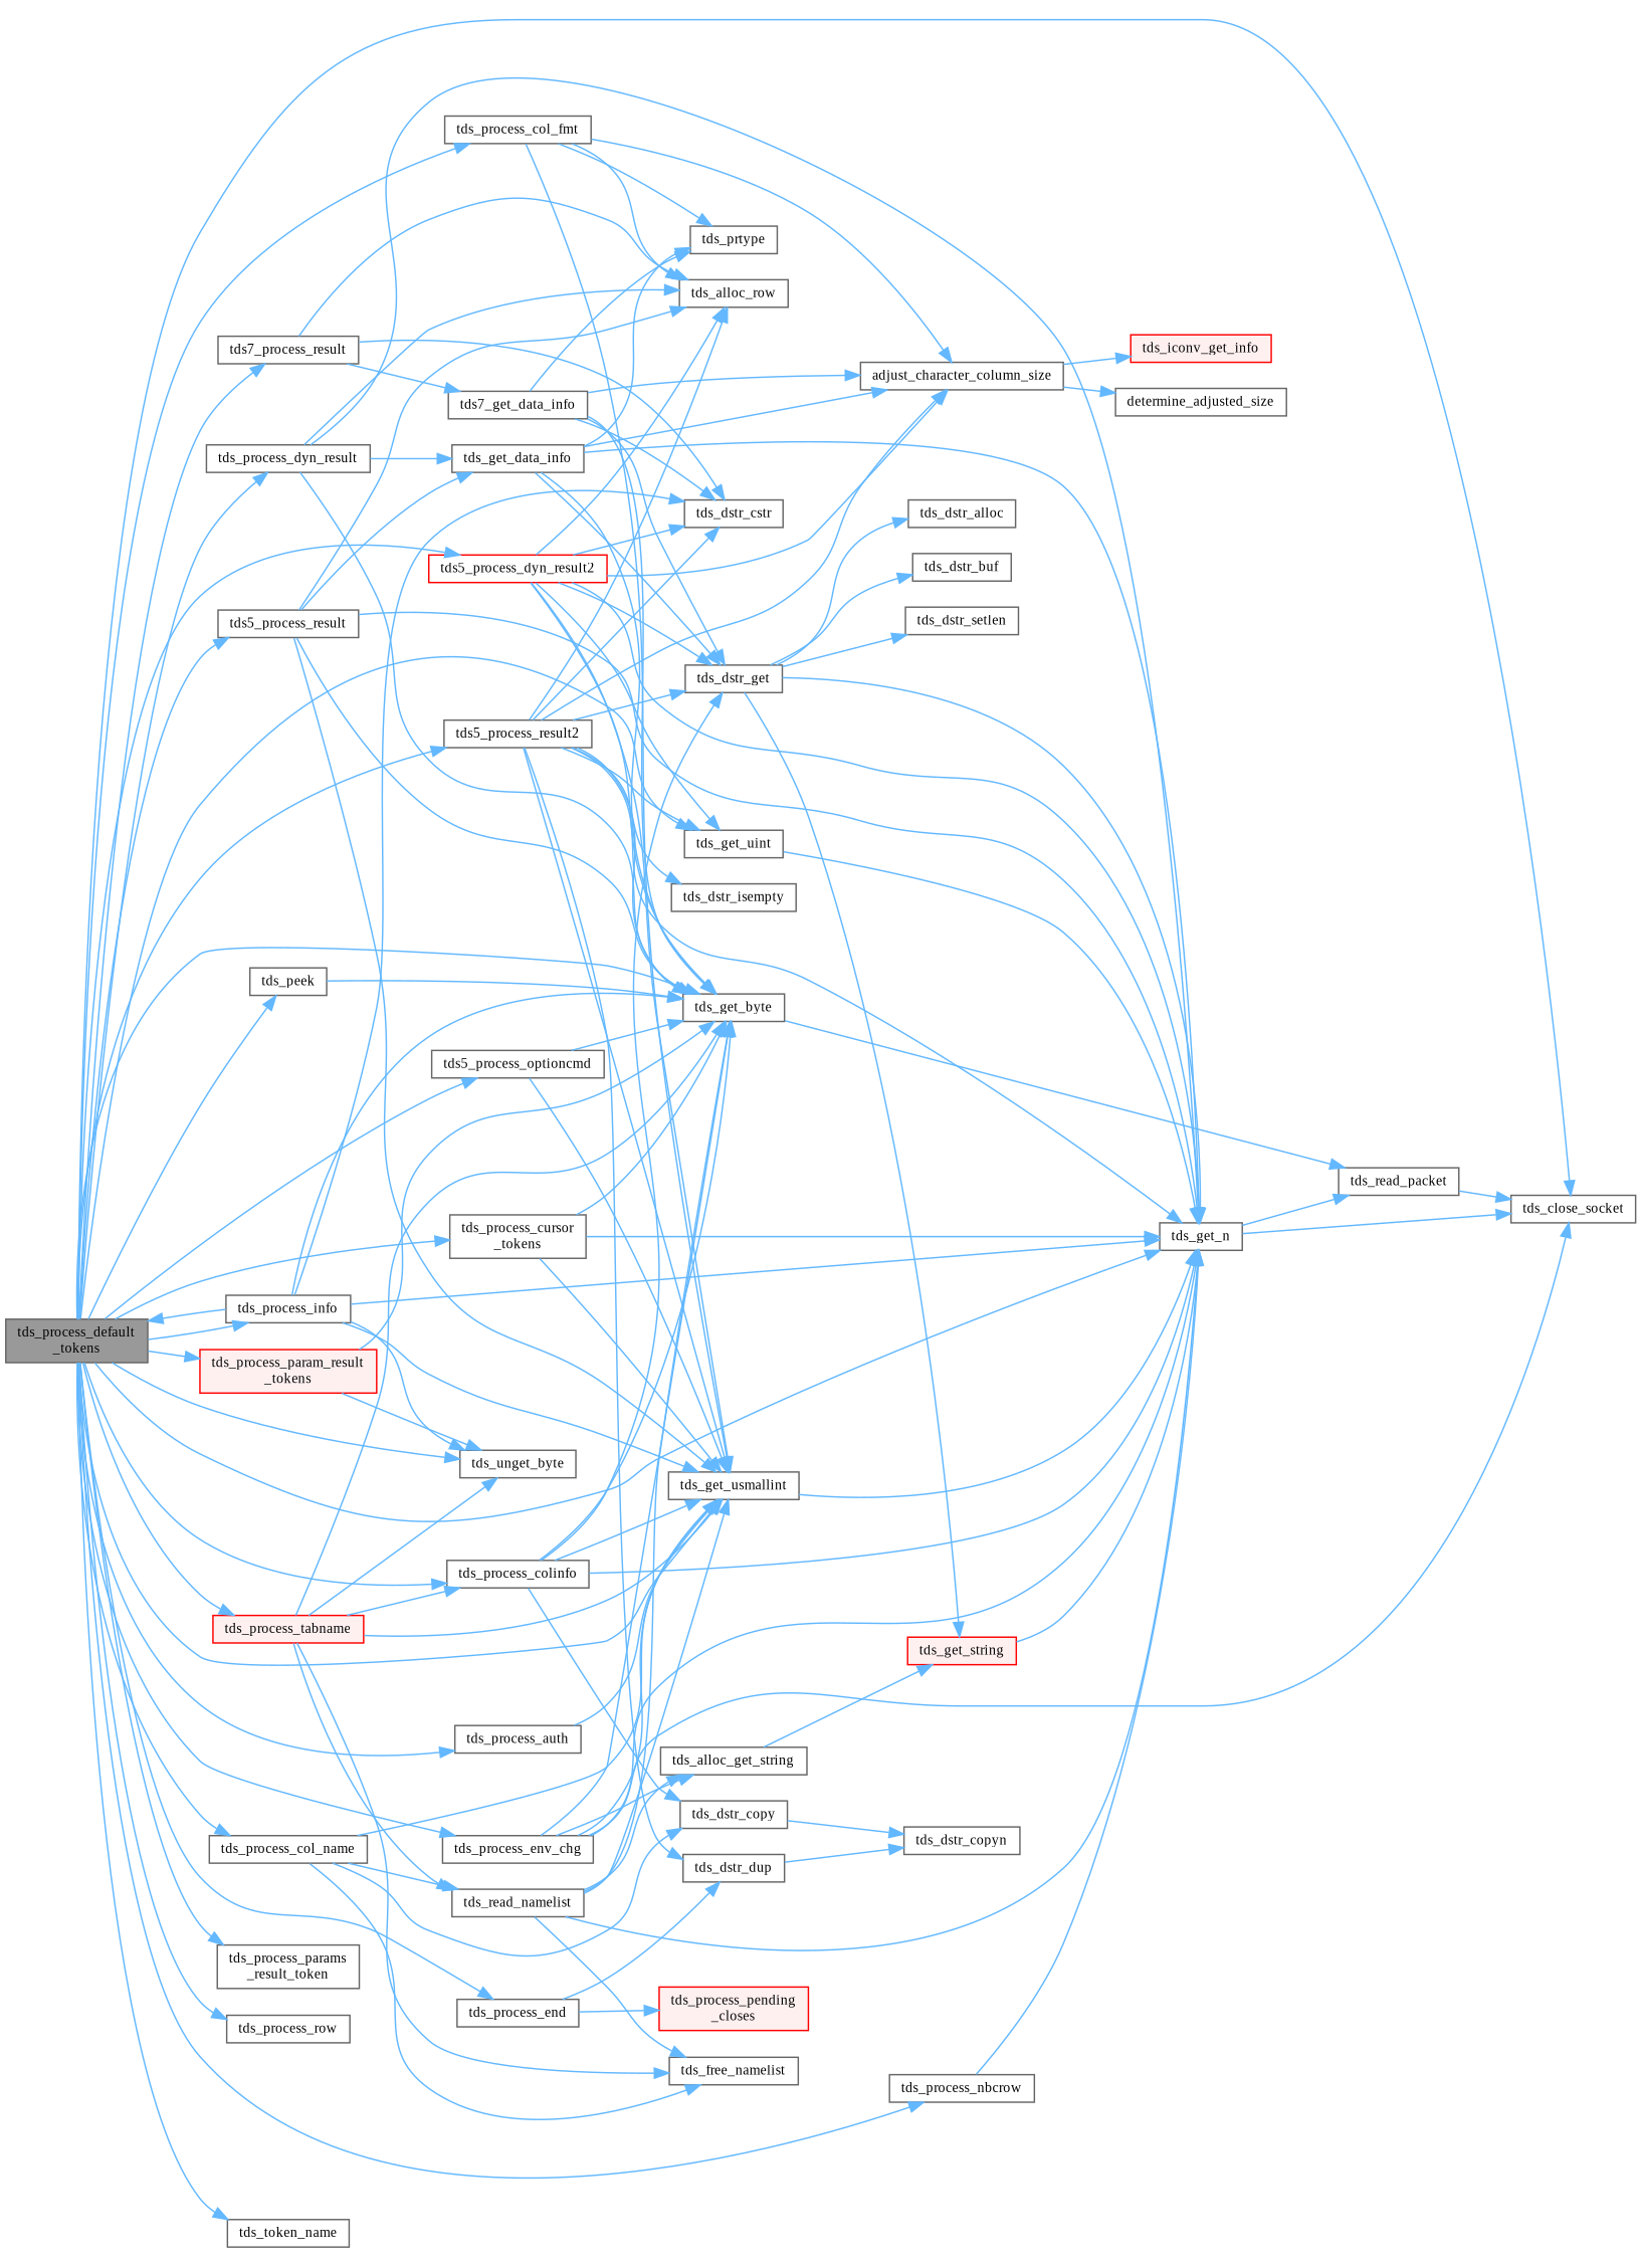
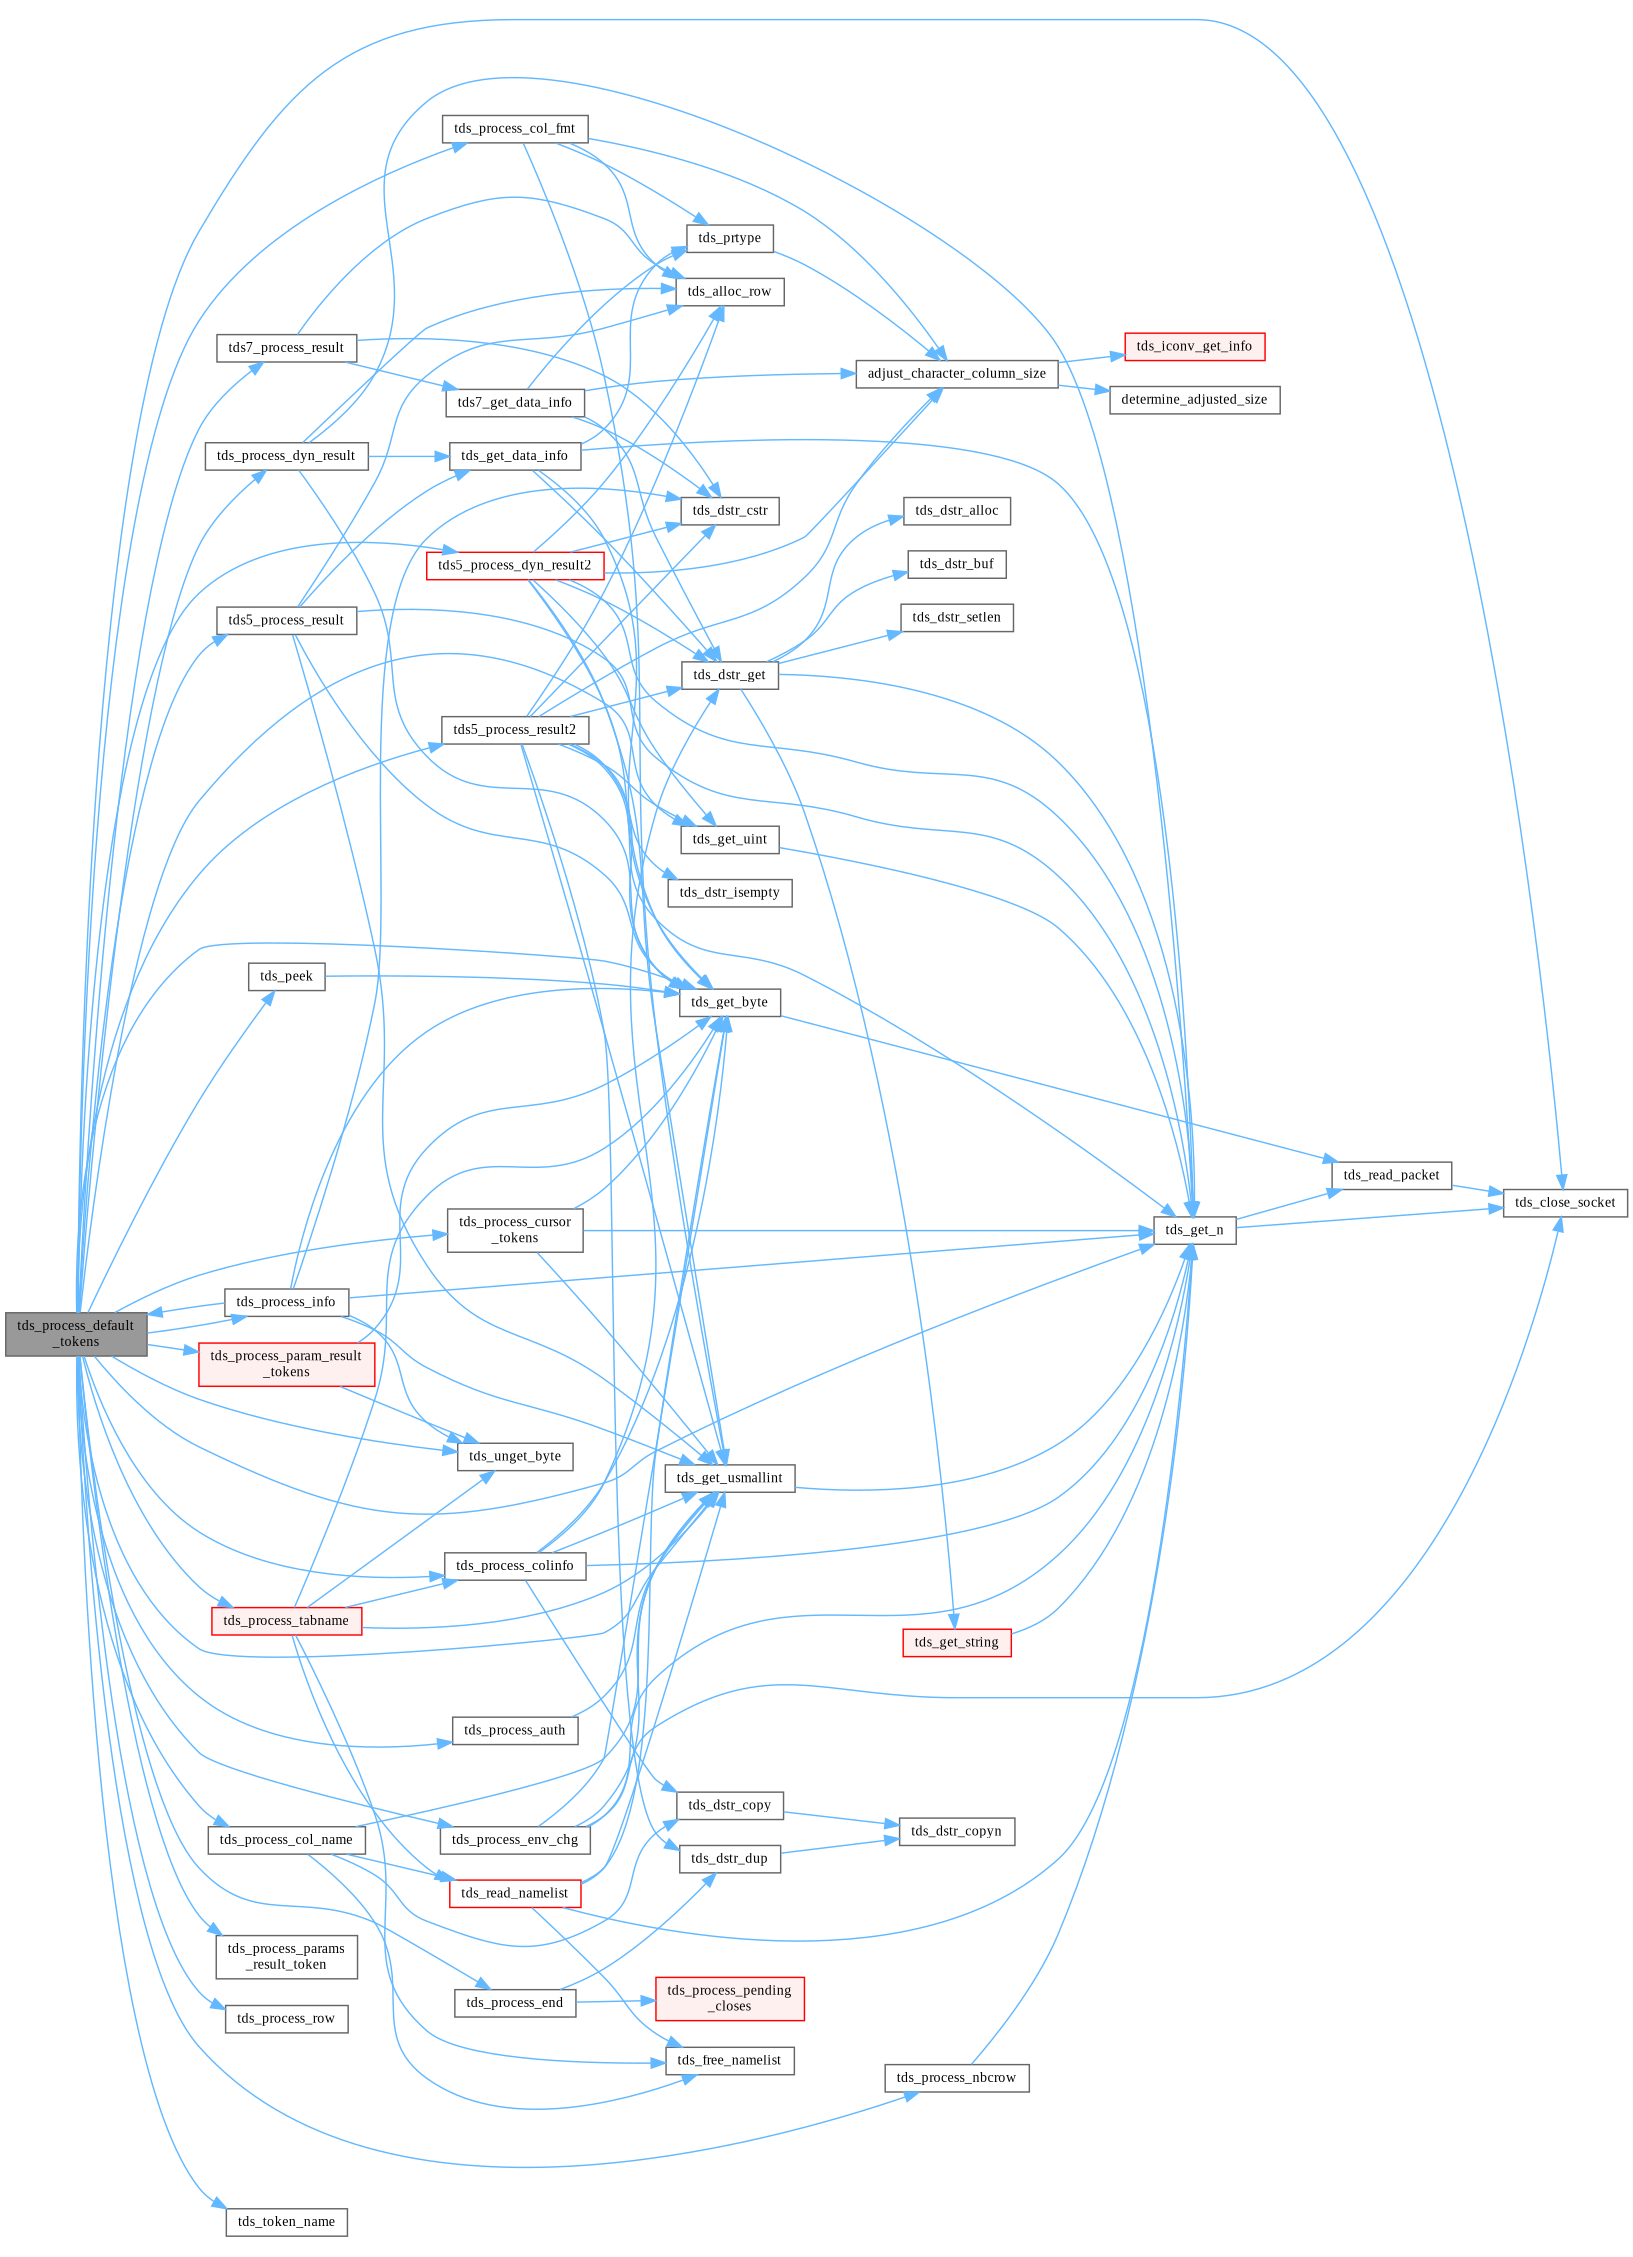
  digraph {
    fontname="Liberation Serif"
    rankdir=LR
    node [color=grey40 fillcolor=white fontname="Liberation Serif" fontsize=10 shape=box style=filled]
    edge [color=steelblue1 fontname="Liberation Serif" fontsize=10 labelfontname=Helvetica labelfontsize=10 style=solid]
    n1 [color=gray40 fillcolor=grey60 fontcolor=black height=0.2 label="tds_process_default\l_tokens" width=0.4]
    n2 [color=red height=0.2 label=tds5_process_dyn_result2 width=0.4]
    n3 [height=0.2 label=tds_get_n width=0.4]
    n4 [height=0.2 label=tds_close_socket width=0.4]
    n5 [height=0.2 label=tds_get_byte width=0.4]
    n6 [height=0.2 label=tds_get_uint width=0.4]
    n7 [height=0.2 label=tds_get_usmallint width=0.4]
-   n8 [height=0.2 label=tds5_process_optioncmd width=0.4]
    n9 [height=0.2 label=tds5_process_result width=0.4]
    n10 [height=0.2 label=tds5_process_result2 width=0.4]
    n11 [height=0.2 label=tds7_process_result width=0.4]
    n12 [height=0.2 label=tds_peek width=0.4]
    n13 [height=0.2 label=tds_process_auth width=0.4]
    n14 [height=0.2 label=tds_process_col_fmt width=0.4]
    n15 [height=0.2 label=tds_process_col_name width=0.4]
    n16 [height=0.2 label=tds_process_colinfo width=0.4]
    n17 [height=0.2 label="tds_process_cursor\l_tokens" width=0.4]
    n18 [height=0.2 label=tds_process_dyn_result width=0.4]
    n19 [height=0.2 label=tds_process_end width=0.4]
    n20 [height=0.2 label=tds_process_env_chg width=0.4]
    n21 [height=0.2 label=tds_process_info width=0.4]
    n22 [height=0.2 label=tds_unget_byte width=0.4]
    n23 [height=0.2 label=tds_process_nbcrow width=0.4]
    n24 [color=red fillcolor="#FFF0F0" height=0.2 label="tds_process_param_result\l_tokens" width=0.4]
    n25 [height=0.2 label="tds_process_params\l_result_token" width=0.4]
    n26 [height=0.2 label=tds_process_row width=0.4]
    n27 [color=red fillcolor="#FFF0F0" height=0.2 label=tds_process_tabname width=0.4]
    n28 [height=0.2 label=tds_token_name width=0.4]
    n29 [height=0.2 label=adjust_character_column_size width=0.4]
    n30 [height=0.2 label=tds_alloc_row width=0.4]
    n31 [height=0.2 label=tds_dstr_cstr width=0.4]
    n32 [height=0.2 label=tds_dstr_get width=0.4]
    n33 [height=0.2 label=tds_read_packet width=0.4]
    n34 [height=0.2 label=tds_get_data_info width=0.4]
    n35 [height=0.2 label=tds_dstr_dup width=0.4]
    n36 [height=0.2 label=tds_dstr_isempty width=0.4]
    n37 [height=0.2 label=tds7_get_data_info width=0.4]
    n38 [height=0.2 label=tds_prtype width=0.4]
    n39 [height=0.2 label=tds_dstr_copy width=0.4]
    n40 [height=0.2 label=tds_free_namelist width=0.4]
-   n41 [height=0.2 label=tds_read_namelist width=0.4]
+   n41 [color=red height=0.2 label=tds_read_namelist width=0.4]
    n42 [color=red fillcolor="#FFF0F0" height=0.2 label="tds_process_pending\l_closes" width=0.4]
-   n43 [height=0.2 label=tds_alloc_get_string width=0.4]
    n44 [height=0.2 label=determine_adjusted_size width=0.4]
    n45 [color=red fillcolor="#FFF0F0" height=0.2 label=tds_iconv_get_info width=0.4]
    n46 [height=0.2 label=tds_dstr_alloc width=0.4]
    n47 [height=0.2 label=tds_dstr_buf width=0.4]
    n48 [height=0.2 label=tds_dstr_setlen width=0.4]
    n49 [color=red fillcolor="#FFF0F0" height=0.2 label=tds_get_string width=0.4]
    n50 [height=0.2 label=tds_dstr_copyn width=0.4]
    n1 -> n2
    n1 -> n3
    n1 -> n4
    n1 -> n5
    n1 -> n6
    n1 -> n7
-   n1 -> n8
    n1 -> n9
    n1 -> n10
    n1 -> n11
    n1 -> n12
    n1 -> n13
    n1 -> n14
    n1 -> n15
    n1 -> n16
    n1 -> n17
    n1 -> n18
    n1 -> n19
    n1 -> n20
    n1 -> n21
    n1 -> n22
    n1 -> n23
    n1 -> n24
    n1 -> n25
    n1 -> n26
    n1 -> n27
    n1 -> n28
    n2 -> n3
    n2 -> n5
    n2 -> n6
    n2 -> n7
    n2 -> n29
    n2 -> n30
    n2 -> n31
    n2 -> n32
    n3 -> n4
    n3 -> n33
    n5 -> n33
    n6 -> n3
    n7 -> n3
-   n8 -> n5
-   n8 -> n7
    n9 -> n3
    n9 -> n5
    n9 -> n7
    n9 -> n30
    n9 -> n34
    n10 -> n3
    n10 -> n5
    n10 -> n6
    n10 -> n7
    n10 -> n29
    n10 -> n30
    n10 -> n31
    n10 -> n32
    n10 -> n35
    n10 -> n36
    n11 -> n30
    n11 -> n31
    n11 -> n37
    n12 -> n5
    n13 -> n7
    n14 -> n7
    n14 -> n29
    n14 -> n30
    n14 -> n38
    n15 -> n7
    n15 -> n39
    n15 -> n40
    n15 -> n41
    n16 -> n3
    n16 -> n5
    n16 -> n7
    n16 -> n32
    n16 -> n39
    n17 -> n3
    n17 -> n5
    n17 -> n7
    n18 -> n3
    n18 -> n5
    n18 -> n30
    n18 -> n34
    n19 -> n35
    n19 -> n42
    n20 -> n3
    n20 -> n4
    n20 -> n5
    n20 -> n7
-   n20 -> n43
    n21 -> n1
    n21 -> n3
    n21 -> n5
    n21 -> n7
    n21 -> n22
    n21 -> n31
    n23 -> n3
    n24 -> n5
    n24 -> n22
    n27 -> n5
    n27 -> n7
    n27 -> n16
    n27 -> n22
    n27 -> n40
    n27 -> n41
    n29 -> n44
    n29 -> n45
    n32 -> n3
    n32 -> n46
    n32 -> n47
    n32 -> n48
    n32 -> n49
    n33 -> n4
    n34 -> n3
    n34 -> n5
-   n34 -> n29
+   n38 -> n29
    n34 -> n32
    n34 -> n38
    n35 -> n50
-   n37 -> n5
    n37 -> n29
    n37 -> n31
    n37 -> n32
    n37 -> n38
    n39 -> n50
    n41 -> n3
    n41 -> n5
    n41 -> n7
    n41 -> n40
-   n41 -> n43
-   n43 -> n49
    n49 -> n3
  }
